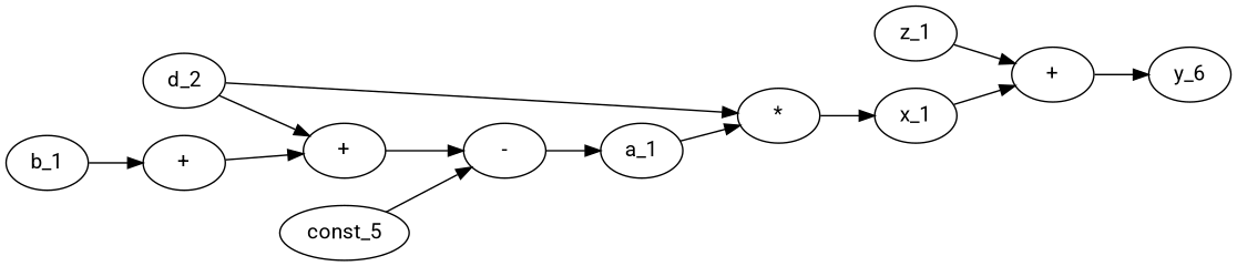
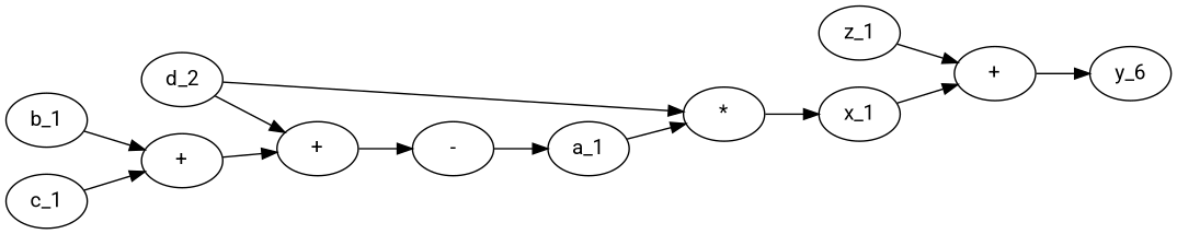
  digraph {
    fontname=Roboto
    rankdir=LR
    node [fontname=Roboto]
    edge [fontname=Roboto]
    n1 [label="-"]
    a_1
    n3 [label="*"]
    x_1
    n5 [label="+"]
-   const_5
    n7 [label="+"]
    n8 [label=d_2]
    b_1
+   c_1
    n11 [label="+"]
    n12 [label=y_6]
    z_1
    n1 -> a_1
    a_1 -> n3
    n3 -> x_1
    x_1 -> n11
    n5 -> n1
-   const_5 -> n1
    n7 -> n5
    n8 -> n3
    n8 -> n5
    b_1 -> n7
+   c_1 -> n7
    n11 -> n12
    z_1 -> n11
  }
